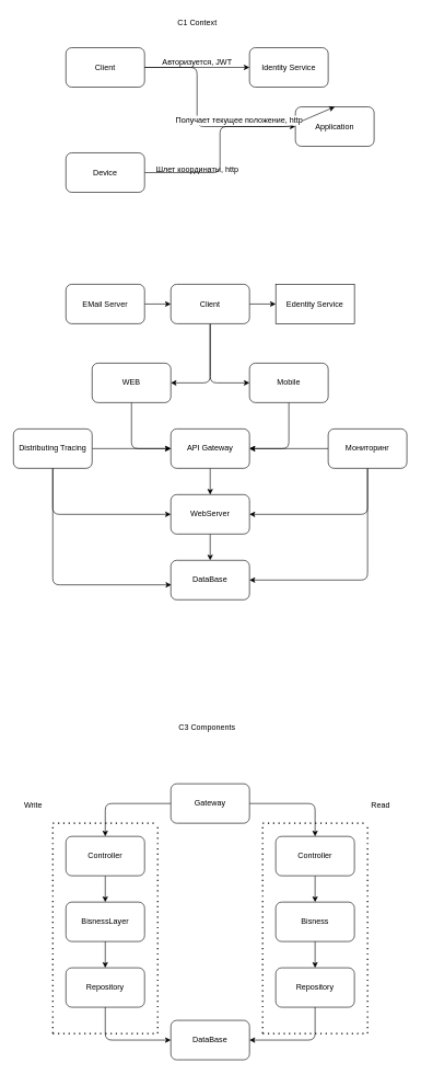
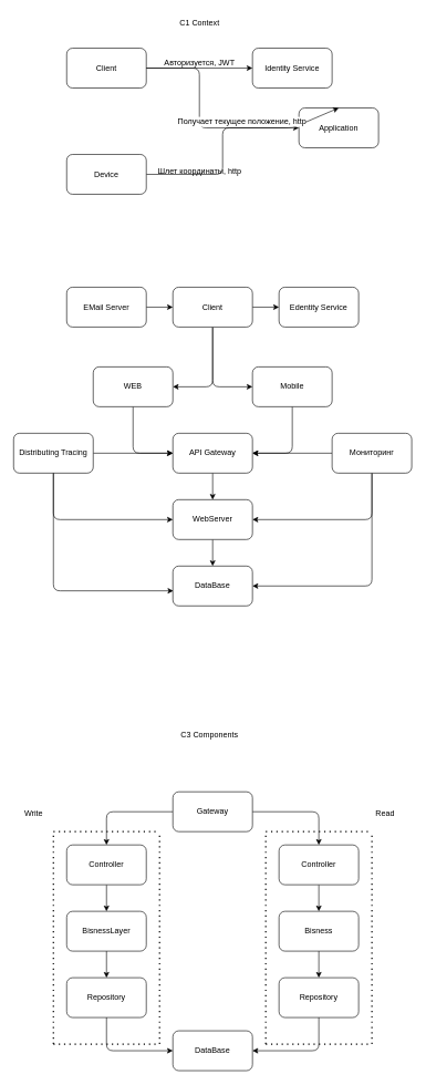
  <mxCell id="0" />
  <mxCell id="1" parent="0" />
  <mxCell id="2" value="C1 Context" style="text;html=1;align=center;verticalAlign=middle;resizable=0;points=[];autosize=1;strokeColor=none;fillColor=none;" parent="1" vertex="1"><mxGeometry x="260" y="20" width="80" height="30" as="geometry" /></mxCell>
  <mxCell id="3" style="edgeStyle=orthogonalEdgeStyle;rounded=0;orthogonalLoop=1;jettySize=auto;html=1;entryX=0;entryY=0.5;entryDx=0;entryDy=0;" parent="1" source="4" target="5" edge="1"><mxGeometry relative="1" as="geometry" /></mxCell>
  <mxCell id="4" value="Client" style="rounded=1;whiteSpace=wrap;html=1;" parent="1" vertex="1"><mxGeometry x="100" y="72" width="120" height="60" as="geometry" /></mxCell>
  <mxCell id="5" value="Identity Service" style="rounded=1;whiteSpace=wrap;html=1;" parent="1" vertex="1"><mxGeometry x="380" y="72" width="120" height="60" as="geometry" /></mxCell>
  <mxCell id="6" style="edgeStyle=orthogonalEdgeStyle;rounded=1;orthogonalLoop=1;jettySize=auto;html=1;entryX=0;entryY=0.5;entryDx=0;entryDy=0;curved=0;" parent="1" source="7" target="9" edge="1"><mxGeometry relative="1" as="geometry" /></mxCell>
  <mxCell id="7" value="Device" style="rounded=1;whiteSpace=wrap;html=1;" parent="1" vertex="1"><mxGeometry x="100" y="232" width="120" height="60" as="geometry" /></mxCell>
  <mxCell id="8" value="Авторизуется, JWT" style="text;html=1;align=center;verticalAlign=middle;resizable=0;points=[];autosize=1;strokeColor=none;fillColor=none;" parent="1" vertex="1"><mxGeometry x="235" y="80" width="130" height="30" as="geometry" /></mxCell>
  <mxCell id="9" value="Application" style="rounded=1;whiteSpace=wrap;html=1;" parent="1" vertex="1"><mxGeometry x="450" y="162" width="120" height="60" as="geometry" /></mxCell>
  <mxCell id="10" value="Шлет координаты, http" style="text;html=1;align=center;verticalAlign=middle;resizable=0;points=[];autosize=1;strokeColor=none;fillColor=none;" parent="1" vertex="1"><mxGeometry x="225" y="242" width="150" height="30" as="geometry" /></mxCell>
  <mxCell id="11" value="" style="endArrow=classic;html=1;rounded=1;exitX=1;exitY=0.5;exitDx=0;exitDy=0;entryX=0.5;entryY=0;entryDx=0;entryDy=0;curved=0;fontSize=12;" parent="1" source="4" target="9" edge="1"><mxGeometry width="50" height="50" relative="1" as="geometry"><mxPoint x="280" y="402" as="sourcePoint" /><mxPoint x="330" y="352" as="targetPoint" /><Array as="points"><mxPoint x="300" y="102" /><mxPoint x="300" y="192" /><mxPoint x="440" y="192" /></Array></mxGeometry></mxCell>
  <mxCell id="12" value="Получает текущее положение, http" style="edgeLabel;html=1;align=center;verticalAlign=middle;resizable=0;points=[];fontSize=12;" parent="11" vertex="1" connectable="0"><mxGeometry x="0.242" y="-1" relative="1" as="geometry"><mxPoint x="-7" y="-11" as="offset" /></mxGeometry></mxCell>
  <mxCell id="13" value="" style="edgeStyle=orthogonalEdgeStyle;rounded=0;orthogonalLoop=1;jettySize=auto;html=1;" parent="1" source="14" target="18" edge="1"><mxGeometry relative="1" as="geometry" /></mxCell>
  <mxCell id="14" value="EMail Server" style="rounded=1;whiteSpace=wrap;html=1;" parent="1" vertex="1"><mxGeometry x="100" y="432" width="120" height="60" as="geometry" /></mxCell>
  <mxCell id="15" value="" style="edgeStyle=orthogonalEdgeStyle;rounded=0;orthogonalLoop=1;jettySize=auto;html=1;" parent="1" source="18" target="19" edge="1"><mxGeometry relative="1" as="geometry" /></mxCell>
  <mxCell id="16" style="edgeStyle=orthogonalEdgeStyle;rounded=1;orthogonalLoop=1;jettySize=auto;html=1;entryX=1;entryY=0.5;entryDx=0;entryDy=0;curved=0;" parent="1" source="18" target="21" edge="1"><mxGeometry relative="1" as="geometry" /></mxCell>
  <mxCell id="17" style="edgeStyle=orthogonalEdgeStyle;rounded=1;orthogonalLoop=1;jettySize=auto;html=1;entryX=0;entryY=0.5;entryDx=0;entryDy=0;curved=0;" parent="1" source="18" target="23" edge="1"><mxGeometry relative="1" as="geometry" /></mxCell>
  <mxCell id="18" value="Client" style="rounded=1;whiteSpace=wrap;html=1;" parent="1" vertex="1"><mxGeometry x="260" y="432" width="120" height="60" as="geometry" /></mxCell>
- <mxCell id="19" value="Edentity Service" style="whiteSpace=wrap;html=1;rounded=0;" parent="1" vertex="1"><mxGeometry x="420" y="432" width="120" height="60" as="geometry" /></mxCell>
+ <mxCell id="19" value="Edentity Service" style="rounded=1;whiteSpace=wrap;html=1;" parent="1" vertex="1"><mxGeometry x="420" y="432" width="120" height="60" as="geometry" /></mxCell>
  <mxCell id="20" style="edgeStyle=orthogonalEdgeStyle;rounded=1;orthogonalLoop=1;jettySize=auto;html=1;entryX=0;entryY=0.5;entryDx=0;entryDy=0;curved=0;" parent="1" source="21" target="25" edge="1"><mxGeometry relative="1" as="geometry" /></mxCell>
  <mxCell id="21" value="WEB" style="rounded=1;whiteSpace=wrap;html=1;" parent="1" vertex="1"><mxGeometry x="140" y="552" width="120" height="60" as="geometry" /></mxCell>
  <mxCell id="22" style="edgeStyle=orthogonalEdgeStyle;rounded=1;orthogonalLoop=1;jettySize=auto;html=1;entryX=1;entryY=0.5;entryDx=0;entryDy=0;curved=0;" parent="1" source="23" target="25" edge="1"><mxGeometry relative="1" as="geometry" /></mxCell>
  <mxCell id="23" value="Mobile" style="rounded=1;whiteSpace=wrap;html=1;" parent="1" vertex="1"><mxGeometry x="380" y="552" width="120" height="60" as="geometry" /></mxCell>
  <mxCell id="24" value="" style="edgeStyle=orthogonalEdgeStyle;rounded=0;orthogonalLoop=1;jettySize=auto;html=1;" parent="1" source="25" target="27" edge="1"><mxGeometry relative="1" as="geometry" /></mxCell>
  <mxCell id="25" value="API Gateway" style="rounded=1;whiteSpace=wrap;html=1;" parent="1" vertex="1"><mxGeometry x="260" y="652" width="120" height="60" as="geometry" /></mxCell>
  <mxCell id="26" value="" style="edgeStyle=orthogonalEdgeStyle;rounded=0;orthogonalLoop=1;jettySize=auto;html=1;" parent="1" source="27" target="28" edge="1"><mxGeometry relative="1" as="geometry" /></mxCell>
  <mxCell id="27" value="WebServer" style="rounded=1;whiteSpace=wrap;html=1;" parent="1" vertex="1"><mxGeometry x="260" y="752" width="120" height="60" as="geometry" /></mxCell>
  <mxCell id="28" value="DataBase" style="rounded=1;whiteSpace=wrap;html=1;" parent="1" vertex="1"><mxGeometry x="260" y="852" width="120" height="60" as="geometry" /></mxCell>
  <mxCell id="29" style="edgeStyle=orthogonalEdgeStyle;rounded=0;orthogonalLoop=1;jettySize=auto;html=1;" parent="1" source="32" target="25" edge="1"><mxGeometry relative="1" as="geometry" /></mxCell>
  <mxCell id="30" style="edgeStyle=orthogonalEdgeStyle;rounded=1;orthogonalLoop=1;jettySize=auto;html=1;entryX=1;entryY=0.5;entryDx=0;entryDy=0;curved=0;" parent="1" source="32" target="27" edge="1"><mxGeometry relative="1" as="geometry"><Array as="points"><mxPoint x="560" y="782" /></Array></mxGeometry></mxCell>
  <mxCell id="31" style="edgeStyle=orthogonalEdgeStyle;rounded=1;orthogonalLoop=1;jettySize=auto;html=1;entryX=1;entryY=0.5;entryDx=0;entryDy=0;curved=0;" parent="1" source="32" target="28" edge="1"><mxGeometry relative="1" as="geometry"><Array as="points"><mxPoint x="560" y="882" /></Array></mxGeometry></mxCell>
  <mxCell id="32" value="Мониторинг" style="rounded=1;whiteSpace=wrap;html=1;" parent="1" vertex="1"><mxGeometry x="500" y="652" width="120" height="60" as="geometry" /></mxCell>
  <mxCell id="33" style="edgeStyle=orthogonalEdgeStyle;rounded=1;orthogonalLoop=1;jettySize=auto;html=1;entryX=0;entryY=0.5;entryDx=0;entryDy=0;curved=0;" parent="1" source="35" target="25" edge="1"><mxGeometry relative="1" as="geometry" /></mxCell>
  <mxCell id="34" style="edgeStyle=orthogonalEdgeStyle;rounded=1;orthogonalLoop=1;jettySize=auto;html=1;entryX=0;entryY=0.5;entryDx=0;entryDy=0;curved=0;" parent="1" source="35" target="27" edge="1"><mxGeometry relative="1" as="geometry"><Array as="points"><mxPoint x="80" y="782" /></Array></mxGeometry></mxCell>
  <mxCell id="35" value="Distributing Tracing" style="rounded=1;whiteSpace=wrap;html=1;" parent="1" vertex="1"><mxGeometry x="20" y="652" width="120" height="60" as="geometry" /></mxCell>
  <mxCell id="36" style="edgeStyle=orthogonalEdgeStyle;rounded=1;orthogonalLoop=1;jettySize=auto;html=1;entryX=0.006;entryY=0.622;entryDx=0;entryDy=0;entryPerimeter=0;curved=0;" parent="1" source="35" target="28" edge="1"><mxGeometry relative="1" as="geometry"><Array as="points"><mxPoint x="80" y="889" /></Array></mxGeometry></mxCell>
  <mxCell id="37" value="C3 Components" style="text;html=1;align=center;verticalAlign=middle;resizable=0;points=[];autosize=1;strokeColor=none;fillColor=none;" parent="1" vertex="1"><mxGeometry x="260" y="1092" width="110" height="30" as="geometry" /></mxCell>
  <mxCell id="38" style="edgeStyle=orthogonalEdgeStyle;rounded=1;orthogonalLoop=1;jettySize=auto;html=1;curved=0;" parent="1" source="40" target="42" edge="1"><mxGeometry relative="1" as="geometry" /></mxCell>
  <mxCell id="39" style="edgeStyle=orthogonalEdgeStyle;rounded=1;orthogonalLoop=1;jettySize=auto;html=1;curved=0;" parent="1" source="40" target="49" edge="1"><mxGeometry relative="1" as="geometry" /></mxCell>
  <mxCell id="40" value="Gateway" style="rounded=1;whiteSpace=wrap;html=1;" parent="1" vertex="1"><mxGeometry x="260" y="1192" width="120" height="60" as="geometry" /></mxCell>
  <mxCell id="41" value="" style="edgeStyle=orthogonalEdgeStyle;rounded=0;orthogonalLoop=1;jettySize=auto;html=1;" parent="1" source="42" target="44" edge="1"><mxGeometry relative="1" as="geometry" /></mxCell>
  <mxCell id="42" value="Controller" style="rounded=1;whiteSpace=wrap;html=1;" parent="1" vertex="1"><mxGeometry x="100" y="1272" width="120" height="60" as="geometry" /></mxCell>
  <mxCell id="43" value="" style="edgeStyle=orthogonalEdgeStyle;rounded=0;orthogonalLoop=1;jettySize=auto;html=1;" parent="1" source="44" target="46" edge="1"><mxGeometry relative="1" as="geometry" /></mxCell>
  <mxCell id="44" value="BisnessLayer" style="rounded=1;whiteSpace=wrap;html=1;" parent="1" vertex="1"><mxGeometry x="100" y="1372" width="120" height="60" as="geometry" /></mxCell>
  <mxCell id="45" style="edgeStyle=orthogonalEdgeStyle;rounded=1;orthogonalLoop=1;jettySize=auto;html=1;entryX=0;entryY=0.5;entryDx=0;entryDy=0;curved=0;" parent="1" source="46" target="47" edge="1"><mxGeometry relative="1" as="geometry"><Array as="points"><mxPoint x="160" y="1582" /></Array></mxGeometry></mxCell>
  <mxCell id="46" value="Repository" style="rounded=1;whiteSpace=wrap;html=1;" parent="1" vertex="1"><mxGeometry x="100" y="1472" width="120" height="60" as="geometry" /></mxCell>
  <mxCell id="47" value="DataBase" style="rounded=1;whiteSpace=wrap;html=1;" parent="1" vertex="1"><mxGeometry x="260" y="1552" width="120" height="60" as="geometry" /></mxCell>
  <mxCell id="48" value="" style="edgeStyle=orthogonalEdgeStyle;rounded=0;orthogonalLoop=1;jettySize=auto;html=1;" parent="1" source="49" target="51" edge="1"><mxGeometry relative="1" as="geometry" /></mxCell>
  <mxCell id="49" value="Controller" style="rounded=1;whiteSpace=wrap;html=1;" parent="1" vertex="1"><mxGeometry x="420" y="1272" width="120" height="60" as="geometry" /></mxCell>
  <mxCell id="50" value="" style="edgeStyle=orthogonalEdgeStyle;rounded=0;orthogonalLoop=1;jettySize=auto;html=1;" parent="1" source="51" target="53" edge="1"><mxGeometry relative="1" as="geometry" /></mxCell>
  <mxCell id="51" value="Bisness" style="rounded=1;whiteSpace=wrap;html=1;" parent="1" vertex="1"><mxGeometry x="420" y="1372" width="120" height="60" as="geometry" /></mxCell>
  <mxCell id="52" style="edgeStyle=orthogonalEdgeStyle;rounded=1;orthogonalLoop=1;jettySize=auto;html=1;entryX=1;entryY=0.5;entryDx=0;entryDy=0;curved=0;" parent="1" source="53" target="47" edge="1"><mxGeometry relative="1" as="geometry"><Array as="points"><mxPoint x="480" y="1582" /></Array></mxGeometry></mxCell>
  <mxCell id="53" value="Repository" style="rounded=1;whiteSpace=wrap;html=1;" parent="1" vertex="1"><mxGeometry x="420" y="1472" width="120" height="60" as="geometry" /></mxCell>
  <mxCell id="54" value="" style="endArrow=none;dashed=1;html=1;dashPattern=1 3;strokeWidth=2;rounded=0;" parent="1" edge="1"><mxGeometry width="50" height="50" relative="1" as="geometry"><mxPoint x="80" y="1252" as="sourcePoint" /><mxPoint x="240" y="1252" as="targetPoint" /></mxGeometry></mxCell>
  <mxCell id="55" value="" style="endArrow=none;dashed=1;html=1;dashPattern=1 3;strokeWidth=2;rounded=0;" parent="1" edge="1"><mxGeometry width="50" height="50" relative="1" as="geometry"><mxPoint x="80" y="1572" as="sourcePoint" /><mxPoint x="80" y="1252" as="targetPoint" /></mxGeometry></mxCell>
  <mxCell id="56" value="" style="endArrow=none;dashed=1;html=1;dashPattern=1 3;strokeWidth=2;rounded=0;" parent="1" edge="1"><mxGeometry width="50" height="50" relative="1" as="geometry"><mxPoint x="240" y="1572" as="sourcePoint" /><mxPoint x="240" y="1252" as="targetPoint" /></mxGeometry></mxCell>
  <mxCell id="57" value="" style="endArrow=none;dashed=1;html=1;dashPattern=1 3;strokeWidth=2;rounded=0;" parent="1" edge="1"><mxGeometry width="50" height="50" relative="1" as="geometry"><mxPoint x="80" y="1572" as="sourcePoint" /><mxPoint x="240" y="1572" as="targetPoint" /></mxGeometry></mxCell>
  <mxCell id="58" value="" style="endArrow=none;dashed=1;html=1;dashPattern=1 3;strokeWidth=2;rounded=0;" parent="1" edge="1"><mxGeometry width="50" height="50" relative="1" as="geometry"><mxPoint x="400" y="1252" as="sourcePoint" /><mxPoint x="560" y="1252" as="targetPoint" /></mxGeometry></mxCell>
  <mxCell id="59" value="" style="endArrow=none;dashed=1;html=1;dashPattern=1 3;strokeWidth=2;rounded=0;" parent="1" edge="1"><mxGeometry width="50" height="50" relative="1" as="geometry"><mxPoint x="400" y="1572" as="sourcePoint" /><mxPoint x="400" y="1252" as="targetPoint" /></mxGeometry></mxCell>
  <mxCell id="60" value="" style="endArrow=none;dashed=1;html=1;dashPattern=1 3;strokeWidth=2;rounded=0;" parent="1" edge="1"><mxGeometry width="50" height="50" relative="1" as="geometry"><mxPoint x="560" y="1572" as="sourcePoint" /><mxPoint x="560" y="1252" as="targetPoint" /></mxGeometry></mxCell>
  <mxCell id="61" value="" style="endArrow=none;dashed=1;html=1;dashPattern=1 3;strokeWidth=2;rounded=0;" parent="1" edge="1"><mxGeometry width="50" height="50" relative="1" as="geometry"><mxPoint x="400" y="1572" as="sourcePoint" /><mxPoint x="560" y="1572" as="targetPoint" /></mxGeometry></mxCell>
  <mxCell id="62" value="Write" style="text;html=1;align=center;verticalAlign=middle;resizable=0;points=[];autosize=1;strokeColor=none;fillColor=none;" parent="1" vertex="1"><mxGeometry x="25" y="1210" width="50" height="30" as="geometry" /></mxCell>
  <mxCell id="63" value="Read" style="text;strokeColor=none;align=center;fillColor=none;html=1;verticalAlign=middle;whiteSpace=wrap;rounded=0;" parent="1" vertex="1"><mxGeometry x="550" y="1210" width="60" height="30" as="geometry" /></mxCell>
